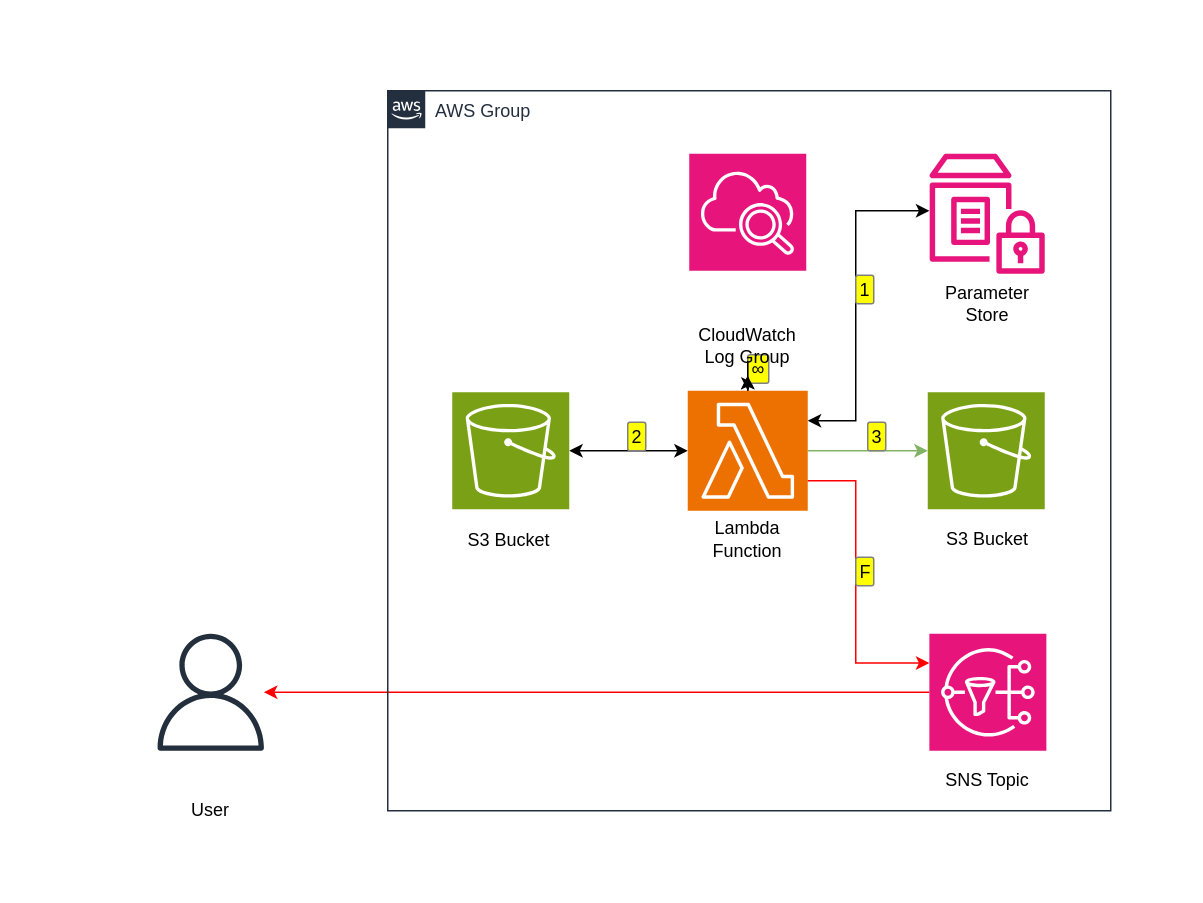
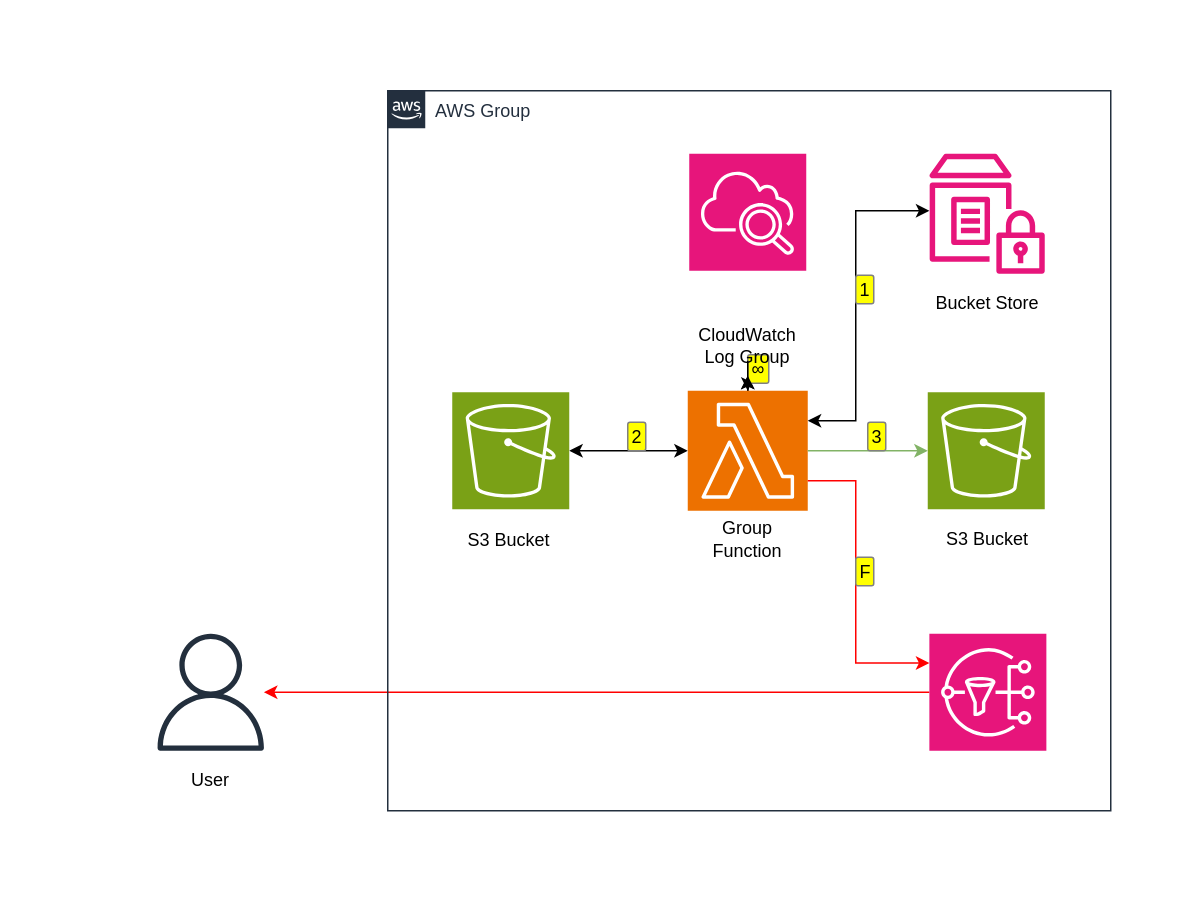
  <mxCell id="0" />
  <mxCell id="1" parent="0" />
  <mxCell id="2" value="" style="rounded=0;whiteSpace=wrap;html=1;dashed=1;fillColor=none;strokeColor=#FFFFFF;" vertex="1" parent="1"><mxGeometry y="20" width="760" height="560" as="geometry" x="20" /></mxCell>
  <mxCell id="3" value="" style="edgeStyle=orthogonalEdgeStyle;rounded=0;orthogonalLoop=1;jettySize=auto;html=1;startArrow=classic;startFill=1;enumerate=1;enumerateValue=%E2%88%9E;" edge="1" parent="1" source="6" target="21"><mxGeometry relative="1" as="geometry" /></mxCell>
  <mxCell id="4" value="" style="edgeStyle=orthogonalEdgeStyle;rounded=0;orthogonalLoop=1;jettySize=auto;html=1;" edge="1" parent="1" source="6" target="21"><mxGeometry relative="1" as="geometry" /></mxCell>
  <mxCell id="5" value="" style="edgeStyle=orthogonalEdgeStyle;rounded=0;orthogonalLoop=1;jettySize=auto;html=1;startArrow=classic;startFill=1;enumerate=1;enumerateValue=2;" edge="1" parent="1" source="6" target="24"><mxGeometry relative="1" as="geometry" /></mxCell>
  <mxCell id="6" value="" style="sketch=0;points=[[0,0,0],[0.25,0,0],[0.5,0,0],[0.75,0,0],[1,0,0],[0,1,0],[0.25,1,0],[0.5,1,0],[0.75,1,0],[1,1,0],[0,0.25,0],[0,0.5,0],[0,0.75,0],[1,0.25,0],[1,0.5,0],[1,0.75,0]];outlineConnect=0;fontColor=#232F3E;fillColor=#ED7100;strokeColor=#ffffff;dashed=0;verticalLabelPosition=bottom;verticalAlign=top;align=center;html=1;fontSize=12;fontStyle=0;aspect=fixed;shape=mxgraph.aws4.resourceIcon;resIcon=mxgraph.aws4.lambda;comic=0;jiggle=0;" vertex="1" parent="1"><mxGeometry x="458" y="260" width="80" height="80" as="geometry" /></mxCell>
  <mxCell id="7" value="" style="sketch=0;outlineConnect=0;fontColor=#232F3E;gradientColor=none;fillColor=#E7157B;strokeColor=none;dashed=0;verticalLabelPosition=bottom;verticalAlign=top;align=center;html=1;fontSize=12;fontStyle=0;aspect=fixed;pointerEvents=1;shape=mxgraph.aws4.parameter_store;" vertex="1" parent="1"><mxGeometry x="619.08" y="102" width="76.92" height="80" as="geometry" /></mxCell>
  <mxCell id="8" value="" style="sketch=0;points=[[0,0,0],[0.25,0,0],[0.5,0,0],[0.75,0,0],[1,0,0],[0,1,0],[0.25,1,0],[0.5,1,0],[0.75,1,0],[1,1,0],[0,0.25,0],[0,0.5,0],[0,0.75,0],[1,0.25,0],[1,0.5,0],[1,0.75,0]];points=[[0,0,0],[0.25,0,0],[0.5,0,0],[0.75,0,0],[1,0,0],[0,1,0],[0.25,1,0],[0.5,1,0],[0.75,1,0],[1,1,0],[0,0.25,0],[0,0.5,0],[0,0.75,0],[1,0.25,0],[1,0.5,0],[1,0.75,0]];outlineConnect=0;fontColor=#232F3E;fillColor=#E7157B;strokeColor=#ffffff;dashed=0;verticalLabelPosition=bottom;verticalAlign=top;align=center;html=1;fontSize=12;fontStyle=0;aspect=fixed;shape=mxgraph.aws4.resourceIcon;resIcon=mxgraph.aws4.cloudwatch_2;" vertex="1" parent="1"><mxGeometry x="459" y="102" width="78" height="78" as="geometry" /></mxCell>
  <mxCell id="9" value="" style="edgeStyle=orthogonalEdgeStyle;rounded=0;orthogonalLoop=1;jettySize=auto;html=1;startArrow=classic;startFill=1;endArrow=none;endFill=0;enumerate=1;enumerateValue=3;fillColor=#d5e8d4;strokeColor=#82b366;" edge="1" parent="1" source="10" target="6"><mxGeometry relative="1" as="geometry" /></mxCell>
  <mxCell id="10" value="" style="sketch=0;points=[[0,0,0],[0.25,0,0],[0.5,0,0],[0.75,0,0],[1,0,0],[0,1,0],[0.25,1,0],[0.5,1,0],[0.75,1,0],[1,1,0],[0,0.25,0],[0,0.5,0],[0,0.75,0],[1,0.25,0],[1,0.5,0],[1,0.75,0]];outlineConnect=0;fontColor=#232F3E;fillColor=#7AA116;strokeColor=#ffffff;dashed=0;verticalLabelPosition=bottom;verticalAlign=top;align=center;html=1;fontSize=12;fontStyle=0;aspect=fixed;shape=mxgraph.aws4.resourceIcon;resIcon=mxgraph.aws4.s3;" vertex="1" parent="1"><mxGeometry x="618" y="261" width="78" height="78" as="geometry" /></mxCell>
  <mxCell id="11" style="edgeStyle=orthogonalEdgeStyle;rounded=0;orthogonalLoop=1;jettySize=auto;html=1;fillColor=#f8cecc;strokeColor=#ff0000;" edge="1" parent="1" source="12" target="13"><mxGeometry relative="1" as="geometry" /></mxCell>
  <mxCell id="12" value="" style="sketch=0;points=[[0,0,0],[0.25,0,0],[0.5,0,0],[0.75,0,0],[1,0,0],[0,1,0],[0.25,1,0],[0.5,1,0],[0.75,1,0],[1,1,0],[0,0.25,0],[0,0.5,0],[0,0.75,0],[1,0.25,0],[1,0.5,0],[1,0.75,0]];outlineConnect=0;fontColor=#232F3E;fillColor=#E7157B;strokeColor=#ffffff;dashed=0;verticalLabelPosition=bottom;verticalAlign=top;align=center;html=1;fontSize=12;fontStyle=0;aspect=fixed;shape=mxgraph.aws4.resourceIcon;resIcon=mxgraph.aws4.sns;" vertex="1" parent="1"><mxGeometry x="619.08" y="422" width="78" height="78" as="geometry" /></mxCell>
  <mxCell id="13" value="" style="sketch=0;outlineConnect=0;fontColor=#232F3E;gradientColor=none;fillColor=#232F3D;strokeColor=none;dashed=0;verticalLabelPosition=bottom;verticalAlign=top;align=center;html=1;fontSize=12;fontStyle=0;aspect=fixed;pointerEvents=1;shape=mxgraph.aws4.user;" vertex="1" parent="1"><mxGeometry x="101" y="422" width="78" height="78" as="geometry" /></mxCell>
  <mxCell id="14" style="edgeStyle=orthogonalEdgeStyle;rounded=0;orthogonalLoop=1;jettySize=auto;html=1;entryX=1;entryY=0.25;entryDx=0;entryDy=0;entryPerimeter=0;startArrow=classic;startFill=1;enumerate=1;" edge="1" parent="1" source="7" target="6"><mxGeometry relative="1" as="geometry"><Array as="points"><mxPoint x="570" y="140" /><mxPoint x="570" y="280" /></Array></mxGeometry></mxCell>
  <mxCell id="15" style="edgeStyle=orthogonalEdgeStyle;rounded=0;orthogonalLoop=1;jettySize=auto;html=1;exitX=0;exitY=0.25;exitDx=0;exitDy=0;exitPerimeter=0;entryX=1;entryY=0.75;entryDx=0;entryDy=0;entryPerimeter=0;endArrow=none;endFill=0;startArrow=classic;startFill=1;fillColor=#f8cecc;strokeColor=#FF0000;enumerate=1;enumerateValue=F;" edge="1" parent="1" source="12" target="6"><mxGeometry relative="1" as="geometry"><Array as="points"><mxPoint x="570" y="442" /><mxPoint x="570" y="320" /></Array></mxGeometry></mxCell>
  <mxCell id="16" value="AWS Group" style="points=[[0,0],[0.25,0],[0.5,0],[0.75,0],[1,0],[1,0.25],[1,0.5],[1,0.75],[1,1],[0.75,1],[0.5,1],[0.25,1],[0,1],[0,0.75],[0,0.5],[0,0.25]];outlineConnect=0;gradientColor=none;html=1;whiteSpace=wrap;fontSize=12;fontStyle=0;container=1;pointerEvents=0;collapsible=0;recursiveResize=0;shape=mxgraph.aws4.group;grIcon=mxgraph.aws4.group_aws_cloud_alt;strokeColor=#232F3E;fillColor=none;verticalAlign=top;align=left;spacingLeft=30;fontColor=#232F3E;dashed=0;" vertex="1" parent="1"><mxGeometry x="258" y="60" width="482" height="480" as="geometry" /></mxCell>
- <mxCell id="17" value="Lambda Function" style="text;html=1;strokeColor=none;fillColor=none;align=center;verticalAlign=middle;whiteSpace=wrap;rounded=0;" vertex="1" parent="16"><mxGeometry x="201" y="279" width="78" height="40" as="geometry" /></mxCell>
- <mxCell id="18" value="Parameter Store" style="text;html=1;strokeColor=none;fillColor=none;align=center;verticalAlign=middle;whiteSpace=wrap;rounded=0;" vertex="1" parent="16"><mxGeometry x="361.08" y="122" width="78" height="40" as="geometry" /></mxCell>
+ <mxCell id="17" value="Group Function" style="text;html=1;strokeColor=none;fillColor=none;align=center;verticalAlign=middle;whiteSpace=wrap;rounded=0;" vertex="1" parent="16"><mxGeometry x="201" y="279" width="78" height="40" as="geometry" /></mxCell>
+ <mxCell id="18" value="Bucket Store" style="text;html=1;strokeColor=none;fillColor=none;align=center;verticalAlign=middle;whiteSpace=wrap;rounded=0;" vertex="1" parent="16"><mxGeometry x="361.08" y="122" width="78" height="40" as="geometry" /></mxCell>
  <mxCell id="19" value="S3 Bucket" style="text;html=1;strokeColor=none;fillColor=none;align=center;verticalAlign=middle;whiteSpace=wrap;rounded=0;" vertex="1" parent="16"><mxGeometry x="361.08" y="279" width="78" height="40" as="geometry" /></mxCell>
- <mxCell id="20" value="SNS Topic" style="text;html=1;strokeColor=none;fillColor=none;align=center;verticalAlign=middle;whiteSpace=wrap;rounded=0;" vertex="1" parent="16"><mxGeometry x="361.08" y="440" width="78" height="40" as="geometry" /></mxCell>
  <mxCell id="21" value="CloudWatch Log Group" style="text;html=1;strokeColor=none;fillColor=none;align=center;verticalAlign=middle;whiteSpace=wrap;rounded=0;" vertex="1" parent="16"><mxGeometry x="201" y="150" width="78" height="40" as="geometry" /></mxCell>
  <mxCell id="22" value="S3 Bucket" style="text;html=1;strokeColor=none;fillColor=none;align=center;verticalAlign=middle;whiteSpace=wrap;rounded=0;" vertex="1" parent="16"><mxGeometry x="42" y="280" width="78" height="40" as="geometry" /></mxCell>
- <mxCell id="23" value="User" style="text;html=1;strokeColor=none;fillColor=none;align=center;verticalAlign=middle;whiteSpace=wrap;rounded=0;" vertex="1" parent="1"><mxGeometry x="101" y="520" width="78" height="40" as="geometry" /></mxCell>
+ <mxCell id="23" value="User" style="text;html=1;strokeColor=none;fillColor=none;align=center;verticalAlign=middle;whiteSpace=wrap;rounded=0;" vertex="1" parent="1"><mxGeometry x="101" y="500" width="78" height="40" as="geometry" /></mxCell>
  <mxCell id="24" value="" style="sketch=0;points=[[0,0,0],[0.25,0,0],[0.5,0,0],[0.75,0,0],[1,0,0],[0,1,0],[0.25,1,0],[0.5,1,0],[0.75,1,0],[1,1,0],[0,0.25,0],[0,0.5,0],[0,0.75,0],[1,0.25,0],[1,0.5,0],[1,0.75,0]];outlineConnect=0;fontColor=#232F3E;fillColor=#7AA116;strokeColor=#ffffff;dashed=0;verticalLabelPosition=bottom;verticalAlign=top;align=center;html=1;fontSize=12;fontStyle=0;aspect=fixed;shape=mxgraph.aws4.resourceIcon;resIcon=mxgraph.aws4.s3;" vertex="1" parent="1"><mxGeometry x="301" y="261" width="78" height="78" as="geometry" /></mxCell>
